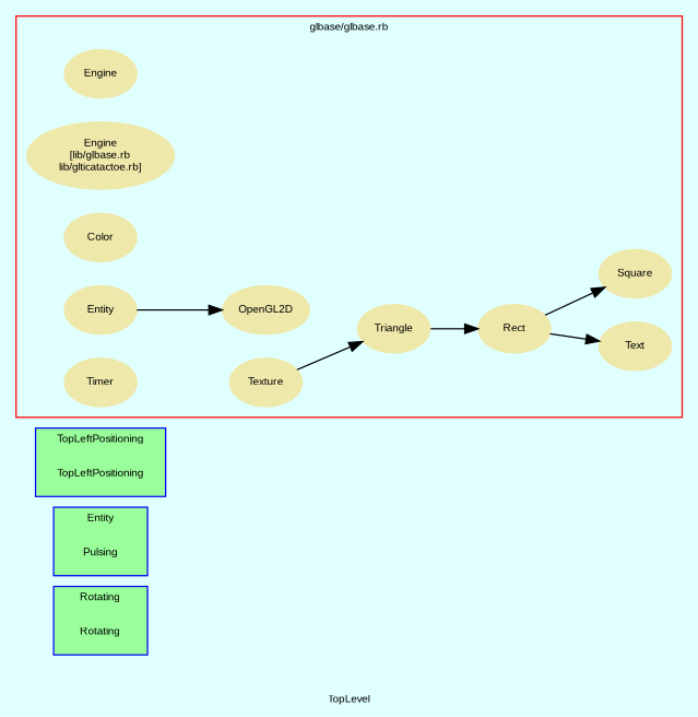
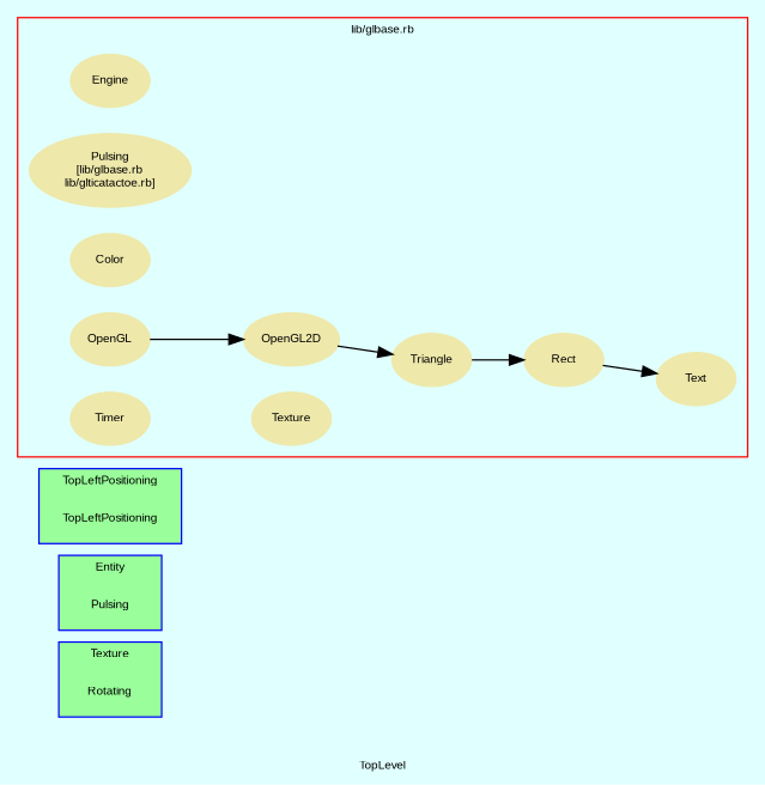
  digraph {
    bgcolor=lightcyan1
    compound=true
    fontname=Arial
    fontsize=8
    label=TopLevel
    rankdir=LR
    node [color=palegoldenrod fontname=Arial fontsize=8 shape=ellipse fontcolor=black style=filled]
    Rotating [color=black height=0.01 shape=plaintext width=0.75 fontcolor="" style=""]
    Pulsing [color=black height=0.01 shape=plaintext width=0.75 fontcolor="" style=""]
    TopLeftPositioning [color=black height=0.01 shape=plaintext width=0.75 fontcolor="" style=""]
    n4 [label=Triangle]
    n5 [label=OpenGL2D]
    n6 [label=Engine]
-   n7 [label="Engine\n[lib/glbase.rb\nlib/glticatactoe.rb]"]
+   n7 [label="Pulsing\n[lib/glbase.rb\nlib/glticatactoe.rb]"]
    n8 [label=Color]
    n9 [label=Text]
    n10 [label=Rect]
-   n11 [label=Entity]
+   n11 [label=OpenGL]
    n12 [label=Texture]
    n13 [label=Timer]
-   n14 [label=Square]
    subgraph cluster_1 {
      color=blue
      fillcolor=palegreen1
-     label=Rotating
+     label=Texture
      style=filled
      Rotating
    }
    subgraph cluster_2 {
      color=blue
      fillcolor=palegreen1
      label=Entity
      style=filled
      Pulsing
    }
    subgraph cluster_3 {
      color=blue
      fillcolor=palegreen1
      label=TopLeftPositioning
      style=filled
      TopLeftPositioning
    }
    subgraph cluster_4 {
      color=red
-     label="glbase/glbase.rb"
+     label="lib/glbase.rb"
      n4
      n5
      n6
      n7
      n8
      n9
      n10
      n11
      n12
      n13
-     n14
    }
    n4 -> n10
-   n12 -> n4
+   n5 -> n4
    n10 -> n9
-   n10 -> n14
    n11 -> n5
  }
